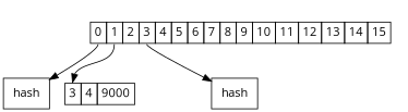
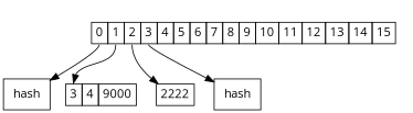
  digraph {
    fontname="Open Sans"
    node [fontname="Open Sans" margin=0 shape=none]
    edge [fontname="Open Sans"]
    n1 [label=<<table border="0" cellborder="1" cellspacing="0" cellpadding="4"><tr><td port="0">0</td><td port="1">1</td><td port="2">2</td><td port="3">3</td><td port="4">4</td><td port="5">5</td><td port="6">6</td><td port="7">7</td><td port="8">8</td><td port="9">9</td><td port="10">10</td><td port="11">11</td><td port="12">12</td><td port="13">13</td><td port="14">14</td><td port="15">15</td></tr></table>>]
    n2 [label=<<table border="0" cellborder="1" cellspacing="0" cellpadding="4"><tr><td port="start">3</td><td>4</td><td>9000</td></tr></table>>]
+   n3 [label=<<table border="0" cellborder="1" cellspacing="0" cellpadding="4"><tr><td port="start">2222</td></tr></table>>]
    n4 [label=hash shape=box margin=""]
    n5 [label=hash shape=box margin=""]
    subgraph cluster_1 {
      style=invis
      n1
    }
    n1 -> n2 [headport=start tailport=1]
+   n1 -> n3 [headport=start tailport=2]
    n1 -> n4 [tailport=0]
    n1 -> n5 [tailport=3]
  }
